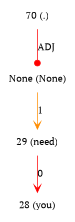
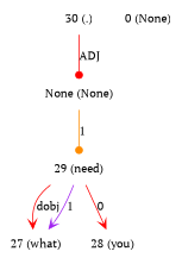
  digraph {
    fontname="PT Serif"
    node [fontname="PT Serif" shape=plaintext]
    edge [arrowhead=vee color=red dir=forward fontname="PT Serif"]
    n1 [label="None (None)"]
    n2 [label="29 (need)"]
+   n3 [label="27 (what)"]
    n4 [label="28 (you)"]
-   n5 [label="70 (.)"]
-   n1 -> n2 [color=darkorange label=1]
+   n5 [label="30 (.)"]
+   n6 [label="0 (None)"]
+   n1 -> n2 [arrowhead=dot color=darkorange label=1]
+   n2 -> n3 [label=dobj]
+   n2 -> n3 [color=purple label=1]
    n2 -> n4 [label=0]
    n5 -> n1 [arrowhead=dot label=ADJ]
  }
